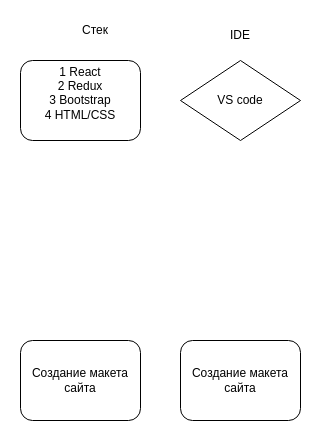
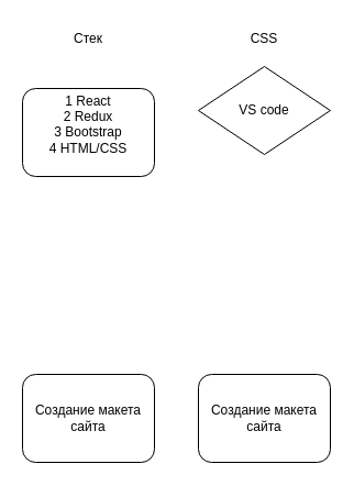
  <mxCell id="0" />
  <mxCell id="1" parent="0" />
- <mxCell id="2" value="1 React&lt;br&gt;2 Redux&lt;br&gt;3 Bootstrap&lt;br&gt;4 HTML/CSS&lt;div&gt;&lt;br/&gt;&lt;/div&gt;" style="rounded=1;whiteSpace=wrap;html=1;" vertex="1" parent="1"><mxGeometry x="20" y="60" width="120" height="80" as="geometry" /></mxCell>
- <mxCell id="3" value="Стек" style="text;html=1;align=center;verticalAlign=middle;whiteSpace=wrap;rounded=0;" vertex="1" parent="1"><mxGeometry x="65" y="15" width="60" height="30" as="geometry" /></mxCell>
+ <mxCell id="2" value="1 React&lt;br&gt;2 Redux&lt;br&gt;3 Bootstrap&lt;br&gt;4 HTML/CSS&lt;div&gt;&lt;br/&gt;&lt;/div&gt;" style="rounded=1;whiteSpace=wrap;html=1;" vertex="1" parent="1"><mxGeometry x="20" y="80" width="120" height="80" as="geometry" /></mxCell>
+ <mxCell id="3" value="Стек" style="text;html=1;align=center;verticalAlign=middle;whiteSpace=wrap;rounded=0;" vertex="1" parent="1"><mxGeometry x="50" y="20" width="60" height="30" as="geometry" /></mxCell>
  <mxCell id="4" value="VS code" style="rhombus;whiteSpace=wrap;html=1;" vertex="1" parent="1"><mxGeometry x="180" y="60" width="120" height="80" as="geometry" /></mxCell>
- <mxCell id="5" value="IDE" style="text;html=1;align=center;verticalAlign=middle;whiteSpace=wrap;rounded=0;" vertex="1" parent="1"><mxGeometry x="210" y="20" width="60" height="30" as="geometry" /></mxCell>
+ <mxCell id="5" value="CSS" style="text;html=1;align=center;verticalAlign=middle;whiteSpace=wrap;rounded=0;" vertex="1" parent="1"><mxGeometry x="210" y="20" width="60" height="30" as="geometry" /></mxCell>
  <mxCell id="6" value="Создание макета сайта" style="rounded=1;whiteSpace=wrap;html=1;" vertex="1" parent="1"><mxGeometry x="20" y="340" width="120" height="80" as="geometry" /></mxCell>
  <mxCell id="7" value="Создание макета сайта" style="rounded=1;whiteSpace=wrap;html=1;" vertex="1" parent="1"><mxGeometry x="180" y="340" width="120" height="80" as="geometry" /></mxCell>
